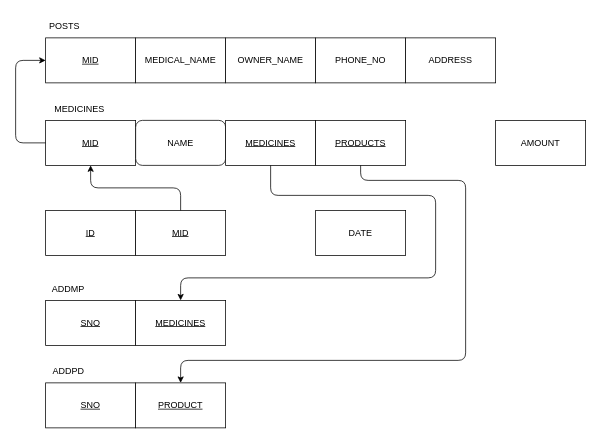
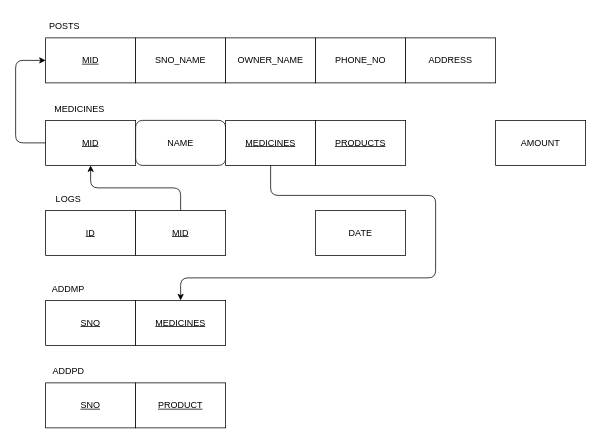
  <mxCell id="0" />
  <mxCell id="1" parent="0" />
  <mxCell id="2" value="" style="group" vertex="1" connectable="0" parent="1"><mxGeometry x="55" y="20" width="605" height="90.0" as="geometry" /></mxCell>
  <mxCell id="3" value="" style="group" vertex="1" connectable="0" parent="2"><mxGeometry x="5" y="30.0" width="600" height="60" as="geometry" /></mxCell>
  <mxCell id="4" value="&lt;u style=&quot;font-size: 12px;&quot;&gt;MID&lt;/u&gt;" style="rounded=0;whiteSpace=wrap;html=1;fontSize=12;" vertex="1" parent="3"><mxGeometry width="120" height="60" as="geometry" /></mxCell>
- <mxCell id="5" value="MEDICAL_NAME" style="rounded=0;whiteSpace=wrap;html=1;fontSize=12;" vertex="1" parent="3"><mxGeometry x="120" width="120" height="60" as="geometry" /></mxCell>
+ <mxCell id="5" value="SNO_NAME" style="rounded=0;whiteSpace=wrap;html=1;fontSize=12;" vertex="1" parent="3"><mxGeometry x="120" width="120" height="60" as="geometry" /></mxCell>
  <mxCell id="6" value="OWNER_NAME" style="rounded=0;whiteSpace=wrap;html=1;fontSize=12;" vertex="1" parent="3"><mxGeometry x="240" width="120" height="60" as="geometry" /></mxCell>
  <mxCell id="7" value="PHONE_NO" style="rounded=0;whiteSpace=wrap;html=1;fontSize=12;" vertex="1" parent="3"><mxGeometry x="360" width="120" height="60" as="geometry" /></mxCell>
  <mxCell id="8" value="ADDRESS" style="rounded=0;whiteSpace=wrap;html=1;fontSize=12;" vertex="1" parent="3"><mxGeometry x="480" width="120" height="60" as="geometry" /></mxCell>
  <mxCell id="9" value="POSTS" style="text;html=1;align=center;verticalAlign=middle;resizable=0;points=[];autosize=1;strokeColor=none;fillColor=none;fontSize=12;" vertex="1" parent="2"><mxGeometry width="60" height="30" as="geometry" /></mxCell>
  <mxCell id="10" value="" style="group" vertex="1" connectable="0" parent="1"><mxGeometry x="60" y="130" width="720" height="90.0" as="geometry" /></mxCell>
  <mxCell id="11" value="" style="group" vertex="1" connectable="0" parent="10"><mxGeometry y="30.0" width="720" height="60" as="geometry" /></mxCell>
  <mxCell id="12" value="&lt;u style=&quot;font-size: 12px;&quot;&gt;MID&lt;/u&gt;" style="rounded=0;whiteSpace=wrap;html=1;fontSize=12;" vertex="1" parent="11"><mxGeometry width="120" height="60" as="geometry" /></mxCell>
  <mxCell id="13" value="NAME" style="whiteSpace=wrap;html=1;fontSize=12;rounded=1;" vertex="1" parent="11"><mxGeometry x="120" width="120" height="60" as="geometry" /></mxCell>
  <mxCell id="14" value="&lt;u&gt;MEDICINES&lt;/u&gt;" style="rounded=0;whiteSpace=wrap;html=1;fontSize=12;" vertex="1" parent="11"><mxGeometry x="240" width="120" height="60" as="geometry" /></mxCell>
  <mxCell id="15" value="&lt;u&gt;PRODUCTS&lt;/u&gt;" style="rounded=0;whiteSpace=wrap;html=1;fontSize=12;" vertex="1" parent="11"><mxGeometry x="360" width="120" height="60" as="geometry" /></mxCell>
  <mxCell id="16" value="AMOUNT" style="rounded=0;whiteSpace=wrap;html=1;fontSize=12;" vertex="1" parent="11"><mxGeometry x="600" width="120" height="60" as="geometry" /></mxCell>
  <mxCell id="17" value="MEDICINES" style="text;html=1;align=center;verticalAlign=middle;resizable=0;points=[];autosize=1;strokeColor=none;fillColor=none;fontSize=12;" vertex="1" parent="10"><mxGeometry width="90" height="30" as="geometry" /></mxCell>
  <mxCell id="18" value="" style="group" vertex="1" connectable="0" parent="1"><mxGeometry x="60" y="250" width="480" height="90.0" as="geometry" /></mxCell>
  <mxCell id="19" value="" style="group" vertex="1" connectable="0" parent="18"><mxGeometry y="30.0" width="480" height="60" as="geometry" /></mxCell>
  <mxCell id="20" value="&lt;u style=&quot;font-size: 12px;&quot;&gt;ID&lt;/u&gt;" style="rounded=0;whiteSpace=wrap;html=1;fontSize=12;" vertex="1" parent="19"><mxGeometry width="120" height="60" as="geometry" /></mxCell>
  <mxCell id="21" value="&lt;u&gt;MID&lt;/u&gt;" style="rounded=0;whiteSpace=wrap;html=1;fontSize=12;" vertex="1" parent="19"><mxGeometry x="120" width="120" height="60" as="geometry" /></mxCell>
  <mxCell id="22" value="DATE" style="rounded=0;whiteSpace=wrap;html=1;fontSize=12;" vertex="1" parent="19"><mxGeometry x="360" width="120" height="60" as="geometry" /></mxCell>
+ <mxCell id="23" value="LOGS" style="text;html=1;align=center;verticalAlign=middle;resizable=0;points=[];autosize=1;strokeColor=none;fillColor=none;fontSize=12;" vertex="1" parent="18"><mxGeometry width="60" height="30" as="geometry" /></mxCell>
  <mxCell id="24" value="" style="group" vertex="1" connectable="0" parent="1"><mxGeometry x="60" y="370" width="240" height="90.0" as="geometry" /></mxCell>
  <mxCell id="25" value="" style="group" vertex="1" connectable="0" parent="24"><mxGeometry y="30.0" width="240" height="60" as="geometry" /></mxCell>
  <mxCell id="26" value="&lt;u style=&quot;font-size: 12px;&quot;&gt;SNO&lt;/u&gt;" style="rounded=0;whiteSpace=wrap;html=1;fontSize=12;" vertex="1" parent="25"><mxGeometry width="120" height="60" as="geometry" /></mxCell>
  <mxCell id="27" value="&lt;u&gt;MEDICINES&lt;/u&gt;" style="rounded=0;whiteSpace=wrap;html=1;fontSize=12;" vertex="1" parent="25"><mxGeometry x="120" width="120" height="60" as="geometry" /></mxCell>
  <mxCell id="28" value="ADDMP" style="text;html=1;align=center;verticalAlign=middle;resizable=0;points=[];autosize=1;strokeColor=none;fillColor=none;fontSize=12;" vertex="1" parent="24"><mxGeometry x="-5" width="70" height="30" as="geometry" /></mxCell>
  <mxCell id="29" value="" style="group" vertex="1" connectable="0" parent="1"><mxGeometry x="60" y="480" width="240" height="90.0" as="geometry" /></mxCell>
  <mxCell id="30" value="" style="group" vertex="1" connectable="0" parent="29"><mxGeometry y="30.0" width="240" height="60" as="geometry" /></mxCell>
  <mxCell id="31" value="&lt;u style=&quot;font-size: 12px;&quot;&gt;SNO&lt;/u&gt;" style="rounded=0;whiteSpace=wrap;html=1;fontSize=12;" vertex="1" parent="30"><mxGeometry width="120" height="60" as="geometry" /></mxCell>
  <mxCell id="32" value="&lt;u&gt;PRODUCT&lt;/u&gt;" style="rounded=0;whiteSpace=wrap;html=1;fontSize=12;" vertex="1" parent="30"><mxGeometry x="120" width="120" height="60" as="geometry" /></mxCell>
  <mxCell id="33" value="ADDPD" style="text;html=1;align=center;verticalAlign=middle;resizable=0;points=[];autosize=1;strokeColor=none;fillColor=none;fontSize=12;" vertex="1" parent="29"><mxGeometry x="-5" width="70" height="30" as="geometry" /></mxCell>
  <mxCell id="34" style="edgeStyle=orthogonalEdgeStyle;html=1;entryX=0.5;entryY=1;entryDx=0;entryDy=0;fontSize=12;" edge="1" parent="1" source="21" target="12"><mxGeometry relative="1" as="geometry" /></mxCell>
  <mxCell id="35" style="edgeStyle=orthogonalEdgeStyle;html=1;entryX=0;entryY=0.5;entryDx=0;entryDy=0;fontSize=12;elbow=vertical;exitX=0;exitY=0.5;exitDx=0;exitDy=0;" edge="1" parent="1" source="12" target="4"><mxGeometry relative="1" as="geometry"><Array as="points"><mxPoint x="20" y="190" /><mxPoint x="20" y="80" /></Array></mxGeometry></mxCell>
  <mxCell id="36" style="edgeStyle=orthogonalEdgeStyle;html=1;fontSize=12;elbow=vertical;" edge="1" parent="1" source="14" target="27"><mxGeometry relative="1" as="geometry"><Array as="points"><mxPoint x="360" y="260" /><mxPoint x="580" y="260" /><mxPoint x="580" y="370" /><mxPoint x="240" y="370" /></Array></mxGeometry></mxCell>
- <mxCell id="37" style="edgeStyle=orthogonalEdgeStyle;html=1;fontSize=12;elbow=vertical;" edge="1" parent="1" source="15" target="32"><mxGeometry relative="1" as="geometry"><Array as="points"><mxPoint x="480" y="240" /><mxPoint x="620" y="240" /><mxPoint x="620" y="480" /><mxPoint x="240" y="480" /></Array></mxGeometry></mxCell>
